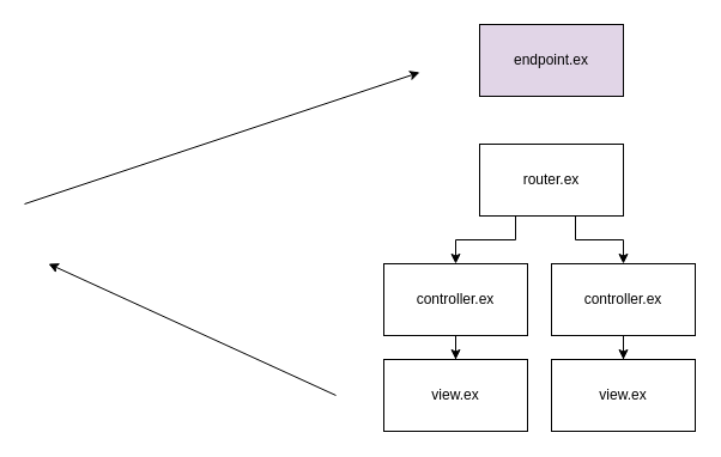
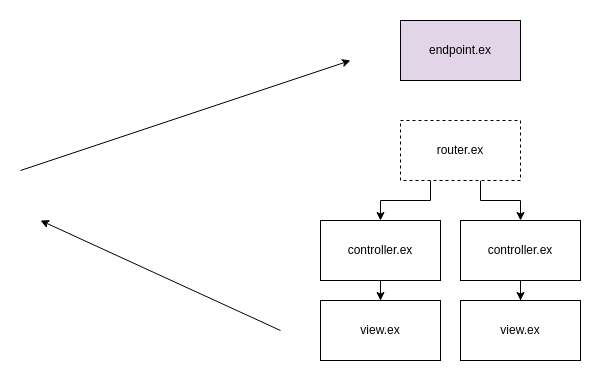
  <mxCell id="0" />
  <mxCell id="1" parent="0" />
  <mxCell id="2" value="endpoint.ex" style="rounded=0;whiteSpace=wrap;html=1;fillColor=#e1d5e7;" vertex="1" parent="1"><mxGeometry x="400" y="20" width="120" height="60" as="geometry" /></mxCell>
  <mxCell id="3" value="" style="edgeStyle=orthogonalEdgeStyle;rounded=0;orthogonalLoop=1;jettySize=auto;html=1;entryX=0.5;entryY=0;entryDx=0;entryDy=0;exitX=0.25;exitY=1;exitDx=0;exitDy=0;" edge="1" parent="1" source="5" target="7"><mxGeometry relative="1" as="geometry"><mxPoint x="420" y="190" as="sourcePoint" /></mxGeometry></mxCell>
  <mxCell id="4" value="" style="edgeStyle=orthogonalEdgeStyle;rounded=0;orthogonalLoop=1;jettySize=auto;html=1;" edge="1" parent="1" source="5" target="12"><mxGeometry relative="1" as="geometry"><Array as="points"><mxPoint x="480" y="200" /><mxPoint x="520" y="200" /></Array></mxGeometry></mxCell>
- <mxCell id="5" value="router.ex" style="rounded=0;whiteSpace=wrap;html=1;" vertex="1" parent="1"><mxGeometry x="400" y="120" width="120" height="60" as="geometry" /></mxCell>
+ <mxCell id="5" value="router.ex" style="rounded=0;whiteSpace=wrap;html=1;dashed=1;" vertex="1" parent="1"><mxGeometry x="400" y="120" width="120" height="60" as="geometry" /></mxCell>
  <mxCell id="6" value="" style="edgeStyle=orthogonalEdgeStyle;rounded=0;orthogonalLoop=1;jettySize=auto;html=1;" edge="1" parent="1" source="7" target="8"><mxGeometry relative="1" as="geometry" /></mxCell>
  <mxCell id="7" value="&lt;div&gt;controller.ex&lt;/div&gt;" style="rounded=0;whiteSpace=wrap;html=1;" vertex="1" parent="1"><mxGeometry x="320" y="220" width="120" height="60" as="geometry" /></mxCell>
  <mxCell id="8" value="view.ex" style="rounded=0;whiteSpace=wrap;html=1;" vertex="1" parent="1"><mxGeometry x="320" y="300" width="120" height="60" as="geometry" /></mxCell>
  <mxCell id="9" value="" style="endArrow=classic;html=1;" edge="1" parent="1"><mxGeometry width="50" height="50" relative="1" as="geometry"><mxPoint x="20" y="170" as="sourcePoint" /><mxPoint x="350" y="60" as="targetPoint" /></mxGeometry></mxCell>
  <mxCell id="10" value="" style="endArrow=classic;html=1;" edge="1" parent="1"><mxGeometry width="50" height="50" relative="1" as="geometry"><mxPoint x="280" y="330" as="sourcePoint" /><mxPoint x="40" y="220" as="targetPoint" /></mxGeometry></mxCell>
  <mxCell id="11" value="" style="edgeStyle=orthogonalEdgeStyle;rounded=0;orthogonalLoop=1;jettySize=auto;html=1;" edge="1" parent="1" source="12" target="13"><mxGeometry relative="1" as="geometry" /></mxCell>
  <mxCell id="12" value="&lt;div&gt;controller.ex&lt;/div&gt;" style="rounded=0;whiteSpace=wrap;html=1;" vertex="1" parent="1"><mxGeometry x="460" y="220" width="120" height="60" as="geometry" /></mxCell>
  <mxCell id="13" value="view.ex" style="rounded=0;whiteSpace=wrap;html=1;" vertex="1" parent="1"><mxGeometry x="460" y="300" width="120" height="60" as="geometry" /></mxCell>
